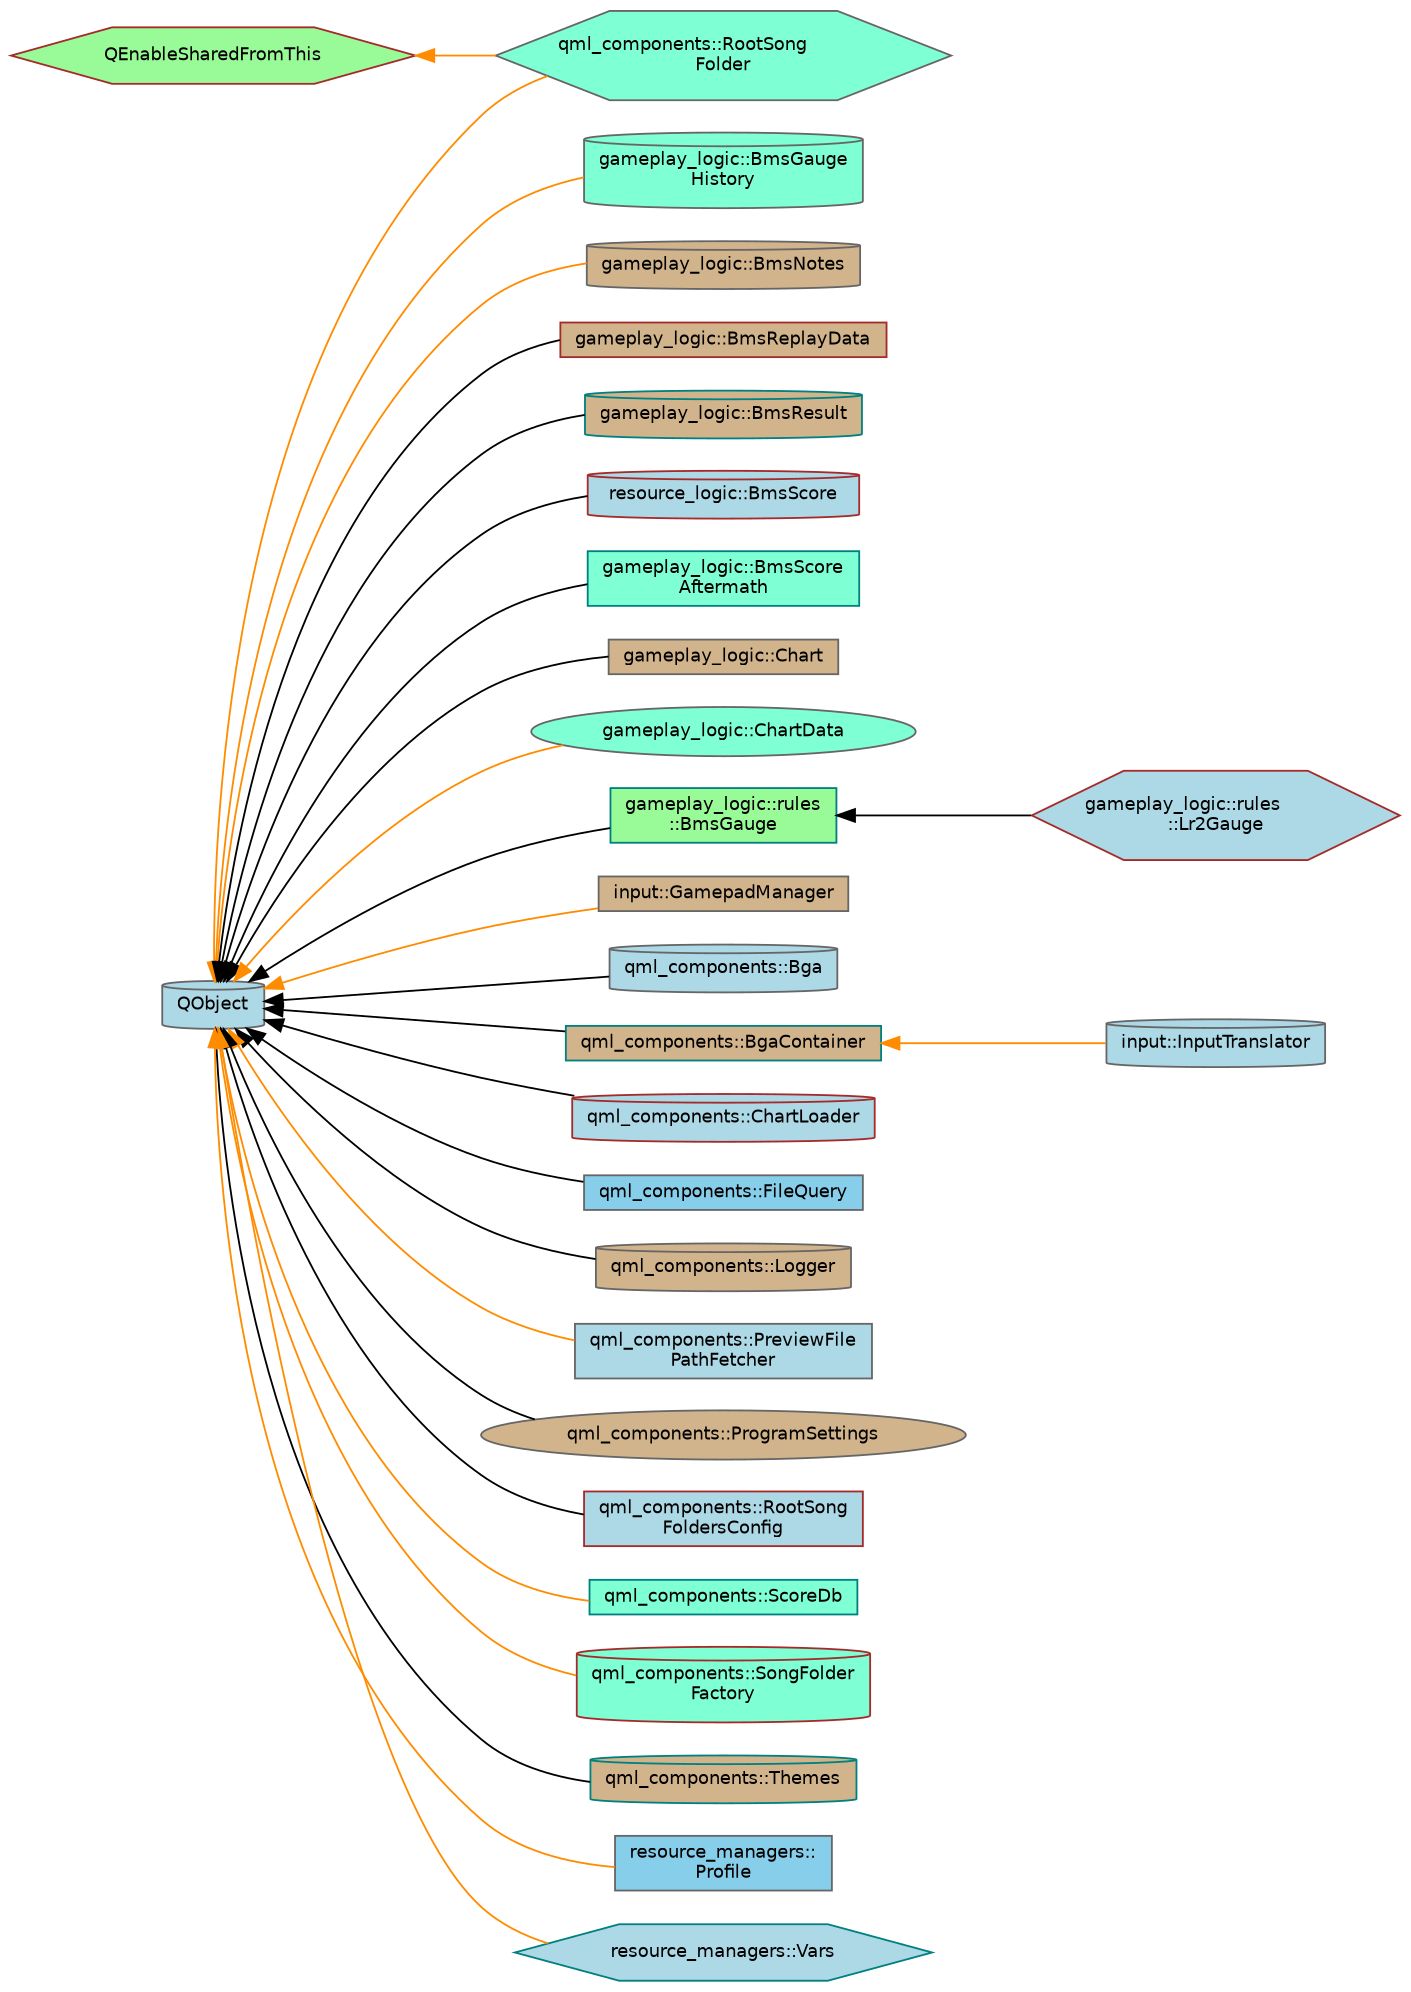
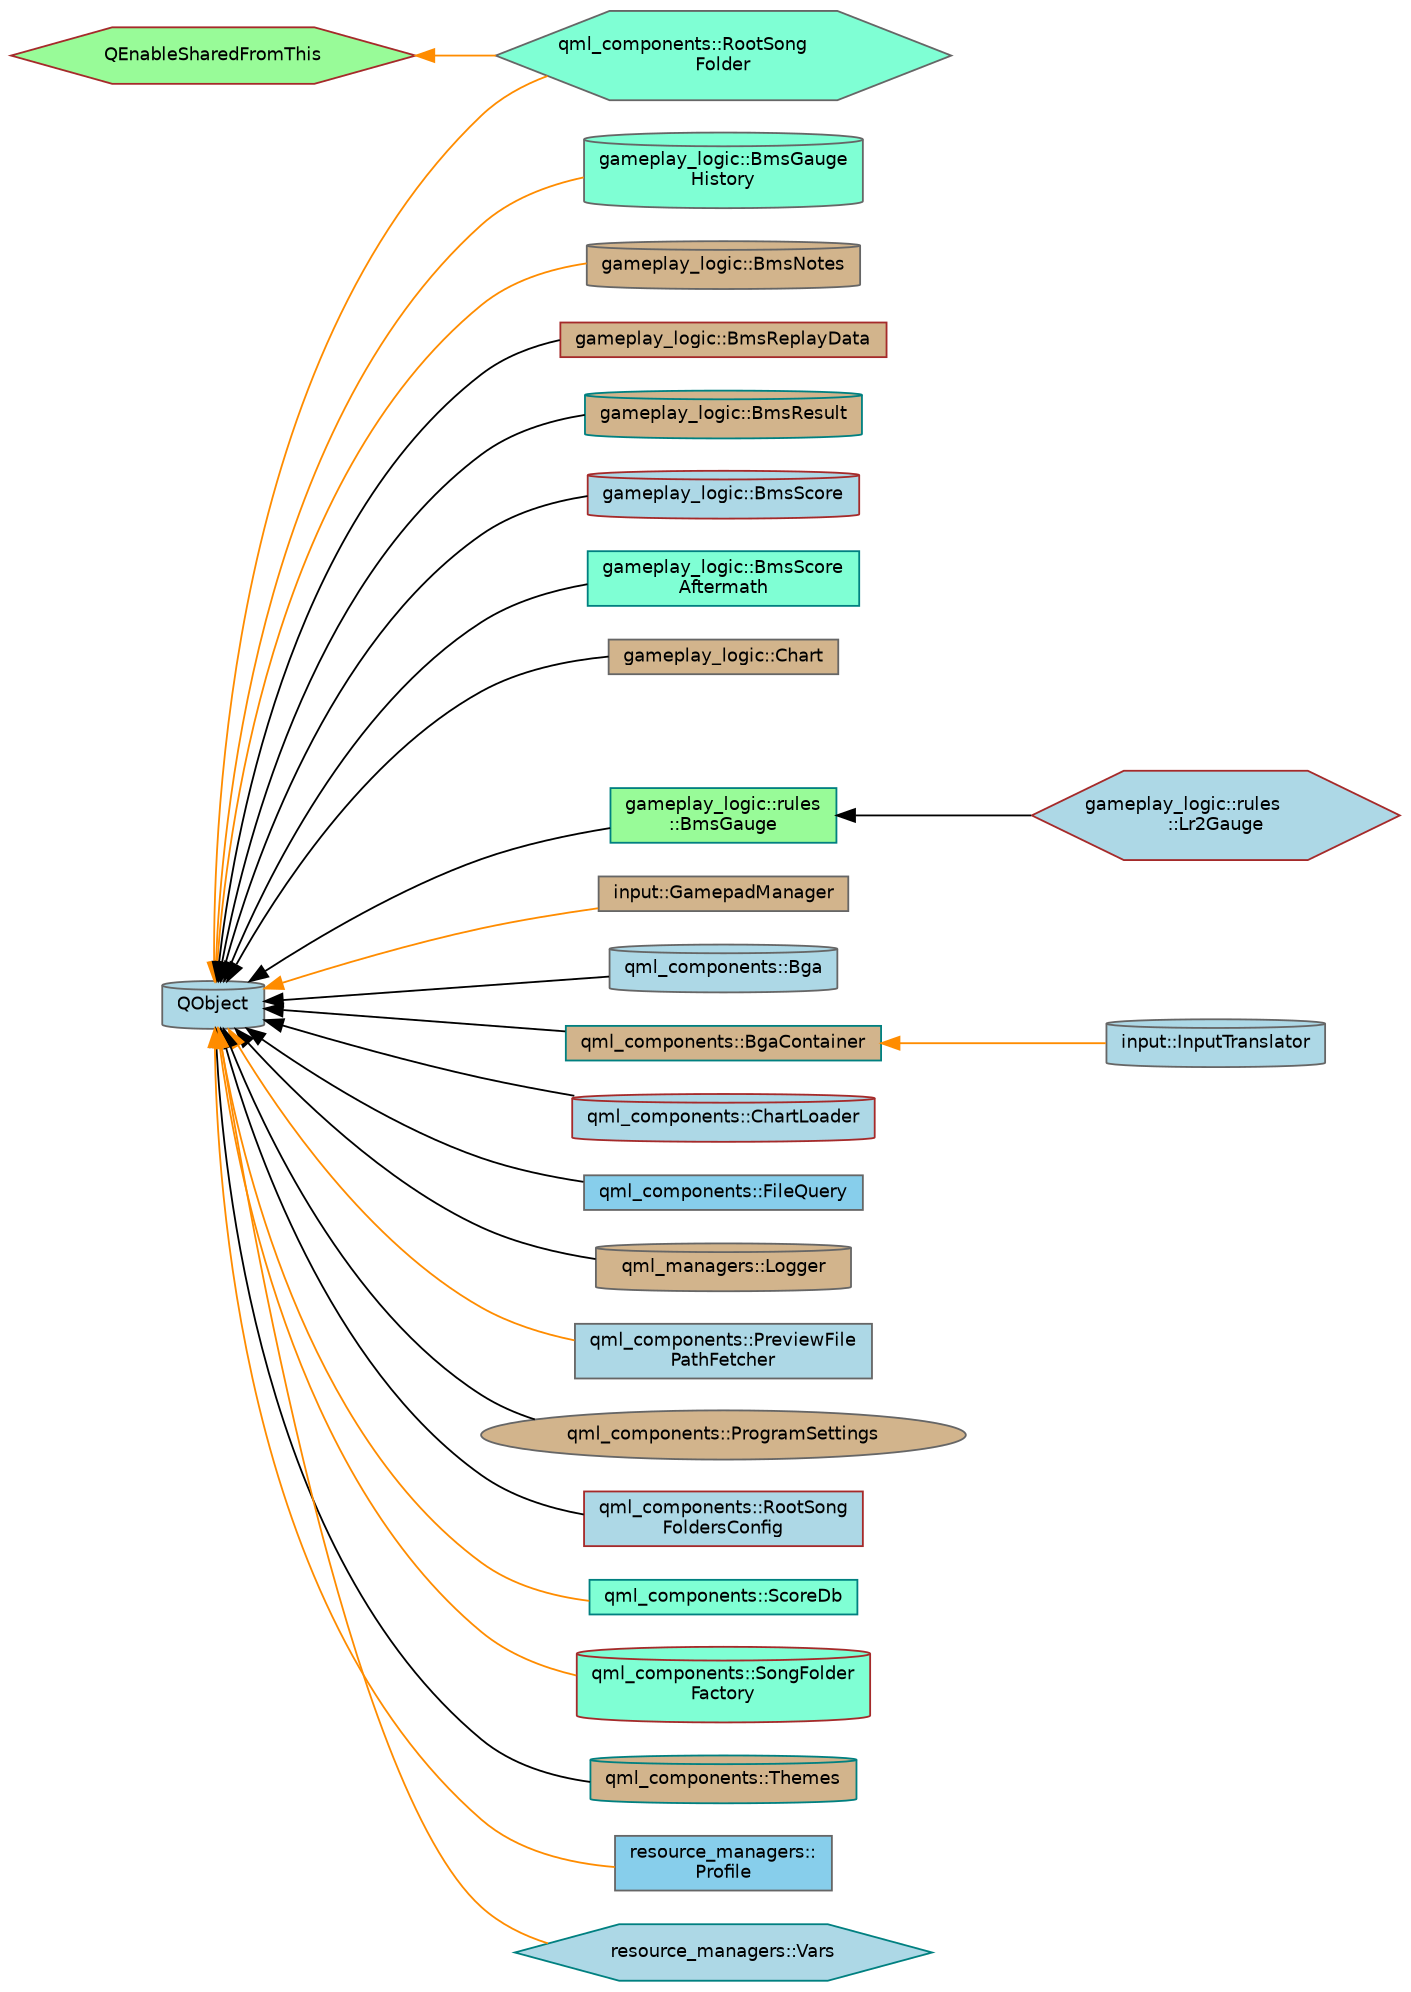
  digraph {
    rankdir=LR
    node [color=gray40 fillcolor=lightblue fontname=Helvetica fontsize=10 shape=cylinder style=filled]
    edge [color=black dir=back fontname=Helvetica fontsize=10 labelfontname=Helvetica labelfontsize=10 style=solid]
    n1 [color=brown fillcolor=palegreen height=0.2 label=QEnableSharedFromThis shape=hexagon width=0.4]
    n2 [fillcolor=aquamarine height=0.2 label="qml_components::RootSong\lFolder" shape=hexagon width=0.4]
    n3 [height=0.2 label=QObject width=0.4]
    n4 [fillcolor=aquamarine height=0.2 label="gameplay_logic::BmsGauge\lHistory" width=0.4]
    n5 [fillcolor=tan height=0.2 label="gameplay_logic::BmsNotes" width=0.4]
    n6 [color=brown fillcolor=tan height=0.2 label="gameplay_logic::BmsReplayData" shape=box width=0.4]
    n7 [color=teal fillcolor=tan height=0.2 label="gameplay_logic::BmsResult" width=0.4]
-   n8 [color=brown height=0.2 label="resource_logic::BmsScore" width=0.4]
+   n8 [color=brown height=0.2 label="gameplay_logic::BmsScore" width=0.4]
    n9 [color=teal fillcolor=aquamarine height=0.2 label="gameplay_logic::BmsScore\lAftermath" shape=box width=0.4]
    n10 [fillcolor=tan height=0.2 label="gameplay_logic::Chart" shape=box width=0.4]
-   n11 [fillcolor=aquamarine height=0.2 label="gameplay_logic::ChartData" shape=ellipse width=0.4]
    n12 [color=teal fillcolor=palegreen height=0.2 label="gameplay_logic::rules\l::BmsGauge" shape=box width=0.4]
    n13 [fillcolor=tan height=0.2 label="input::GamepadManager" shape=box width=0.4]
    n14 [height=0.2 label="qml_components::Bga" width=0.4]
    n15 [color=teal fillcolor=tan height=0.2 label="qml_components::BgaContainer" shape=box width=0.4]
    n16 [color=brown height=0.2 label="qml_components::ChartLoader" width=0.4]
    n17 [fillcolor=skyblue height=0.2 label="qml_components::FileQuery" shape=box width=0.4]
-   n18 [fillcolor=tan height=0.2 label="qml_components::Logger" width=0.4]
+   n18 [fillcolor=tan height=0.2 label="qml_managers::Logger" width=0.4]
    n19 [height=0.2 label="qml_components::PreviewFile\lPathFetcher" shape=box width=0.4]
    n20 [fillcolor=tan height=0.2 label="qml_components::ProgramSettings" shape=ellipse width=0.4]
    n21 [color=brown height=0.2 label="qml_components::RootSong\lFoldersConfig" shape=box width=0.4]
    n22 [color=teal fillcolor=aquamarine height=0.2 label="qml_components::ScoreDb" shape=box width=0.4]
    n23 [color=brown fillcolor=aquamarine height=0.2 label="qml_components::SongFolder\lFactory" width=0.4]
    n24 [color=teal fillcolor=tan height=0.2 label="qml_components::Themes" width=0.4]
    n25 [fillcolor=skyblue height=0.2 label="resource_managers::\lProfile" shape=box width=0.4]
    n26 [color=teal height=0.2 label="resource_managers::Vars" shape=hexagon width=0.4]
    n27 [color=brown height=0.2 label="gameplay_logic::rules\l::Lr2Gauge" shape=hexagon width=0.4]
    n28 [height=0.2 label="input::InputTranslator" width=0.4]
    n1 -> n2 [color=darkorange]
    n3 -> n2 [color=darkorange]
    n3 -> n4 [color=darkorange]
    n3 -> n5 [color=darkorange]
    n3 -> n6
    n3 -> n7
    n3 -> n8
    n3 -> n9
    n3 -> n10
-   n3 -> n11 [color=darkorange]
    n3 -> n12
    n3 -> n13 [color=darkorange]
    n3 -> n14
    n3 -> n15
    n3 -> n16
    n3 -> n17
    n3 -> n18
    n3 -> n19 [color=darkorange]
    n3 -> n20
    n3 -> n21
    n3 -> n22 [color=darkorange]
    n3 -> n23 [color=darkorange]
    n3 -> n24
    n3 -> n25 [color=darkorange]
    n3 -> n26 [color=darkorange]
    n12 -> n27
    n15 -> n28 [color=darkorange]
  }
